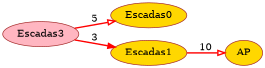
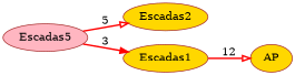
  digraph {
    rankdir=LR
    node [color=brown fillcolor=gold style=filled]
    edge [arrowhead=onormal color=red penwidth=2.0]
-   n1 [fillcolor=lightpink label=Escadas3]
-   n2 [label=Escadas0]
+   n1 [fillcolor=lightpink label=Escadas5]
+   n2 [label=Escadas2]
    n3 [label=Escadas1]
    n4 [label=AP]
    n1 -> n2 [label=5]
    n1 -> n3 [arrowhead=normal label=3]
-   n3 -> n4 [label=10]
+   n3 -> n4 [label=12]
  }
